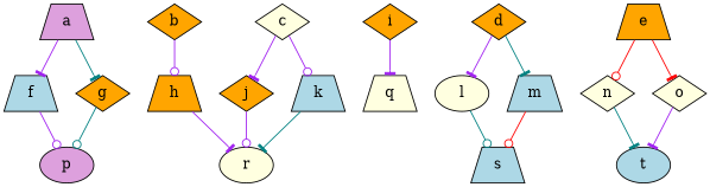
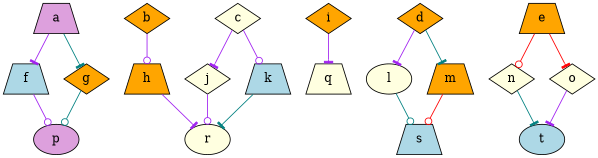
  digraph {
    node [Weight=3 fillcolor=lightyellow shape=trapezium style=filled]
    edge [Weight=4 arrowhead=tee color=purple]
    a [Weight=2 fillcolor=plum]
    f [Weight=2 fillcolor=lightblue]
    g [Weight=12 fillcolor=orange shape=diamond]
    p [Weight=4 fillcolor=plum shape=ellipse]
    b [fillcolor=orange shape=diamond]
    h [Weight=25 fillcolor=orange]
    r [Weight=8 shape=ellipse]
    i [Weight=33 fillcolor=orange shape=diamond]
    q
    c [Weight=10 shape=diamond]
-   j [Weight=2 fillcolor=orange shape=diamond]
+   j [Weight=2 shape=diamond]
    k [Weight=5 fillcolor=lightblue]
    d [Weight=4 fillcolor=orange shape=diamond]
    l [Weight=1 shape=ellipse]
-   m [Weight=1 fillcolor=lightblue]
+   m [Weight=1 fillcolor=orange]
    s [fillcolor=lightblue]
    e [Weight=5 fillcolor=orange]
    n [Weight=23 shape=diamond]
    o [shape=diamond]
    t [fillcolor=lightblue shape=ellipse]
    a -> f
    a -> g [Weight=3 color=teal]
    f -> p [Weight=8 arrowhead=odot]
    g -> p [Weight=3 arrowhead=odot color=teal]
    b -> h [Weight=45 arrowhead=odot]
    h -> r
    i -> q [Weight=5]
    c -> j [Weight=9]
    c -> k [Weight=13 arrowhead=odot]
    j -> r [Weight=23 arrowhead=odot]
    k -> r [Weight=6 color=teal]
    d -> l [Weight=7]
    d -> m [Weight=8 color=teal]
    l -> s [Weight=9 arrowhead=odot color=teal]
    m -> s [Weight=13 arrowhead=odot color=red]
    e -> n [Weight=3 arrowhead=odot color=red]
    e -> o [color=red]
    n -> t [Weight=7 color=teal]
    o -> t [Weight=8]
  }
